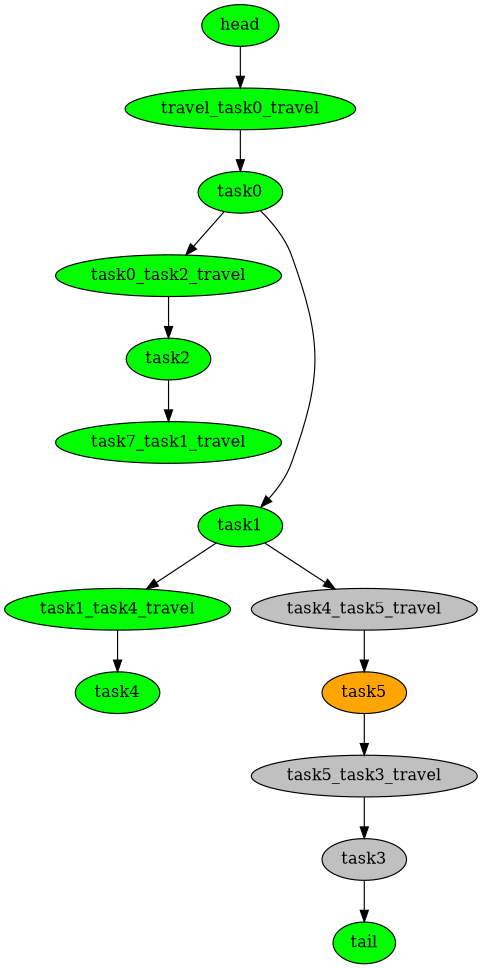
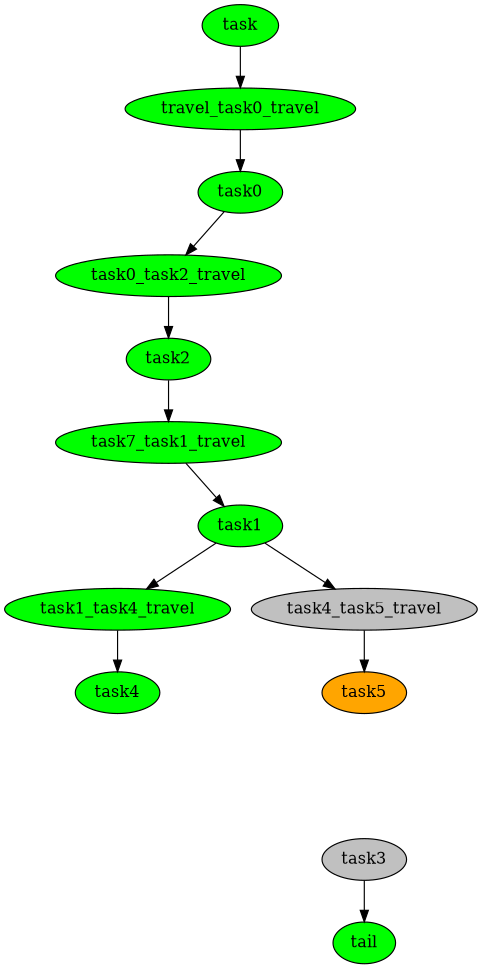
  digraph {
    node [fillcolor=green fontcolor=black style=filled]
    edge [color=black]
-   n1 [label=head]
+   n1 [label=task]
    n2 [label=travel_task0_travel]
    n3 [label=task0]
    n4 [label=task0_task2_travel]
    n5 [label=task2]
    n6 [label=task7_task1_travel]
    n7 [label=task1]
    n8 [label=task1_task4_travel]
    n9 [fillcolor=gray label=task4_task5_travel]
    n10 [label=task4]
    n11 [fillcolor=orange label=task5]
-   n12 [fillcolor=gray label=task5_task3_travel]
    n13 [fillcolor=gray label=task3]
    n14 [label=tail]
    n1 -> n2
    n2 -> n3
    n3 -> n4
    n4 -> n5
    n5 -> n6
-   n3 -> n7
+   n6 -> n7
    n7 -> n8
    n7 -> n9
    n8 -> n10
    n9 -> n11
-   n11 -> n12
-   n12 -> n13
    n13 -> n14
  }
